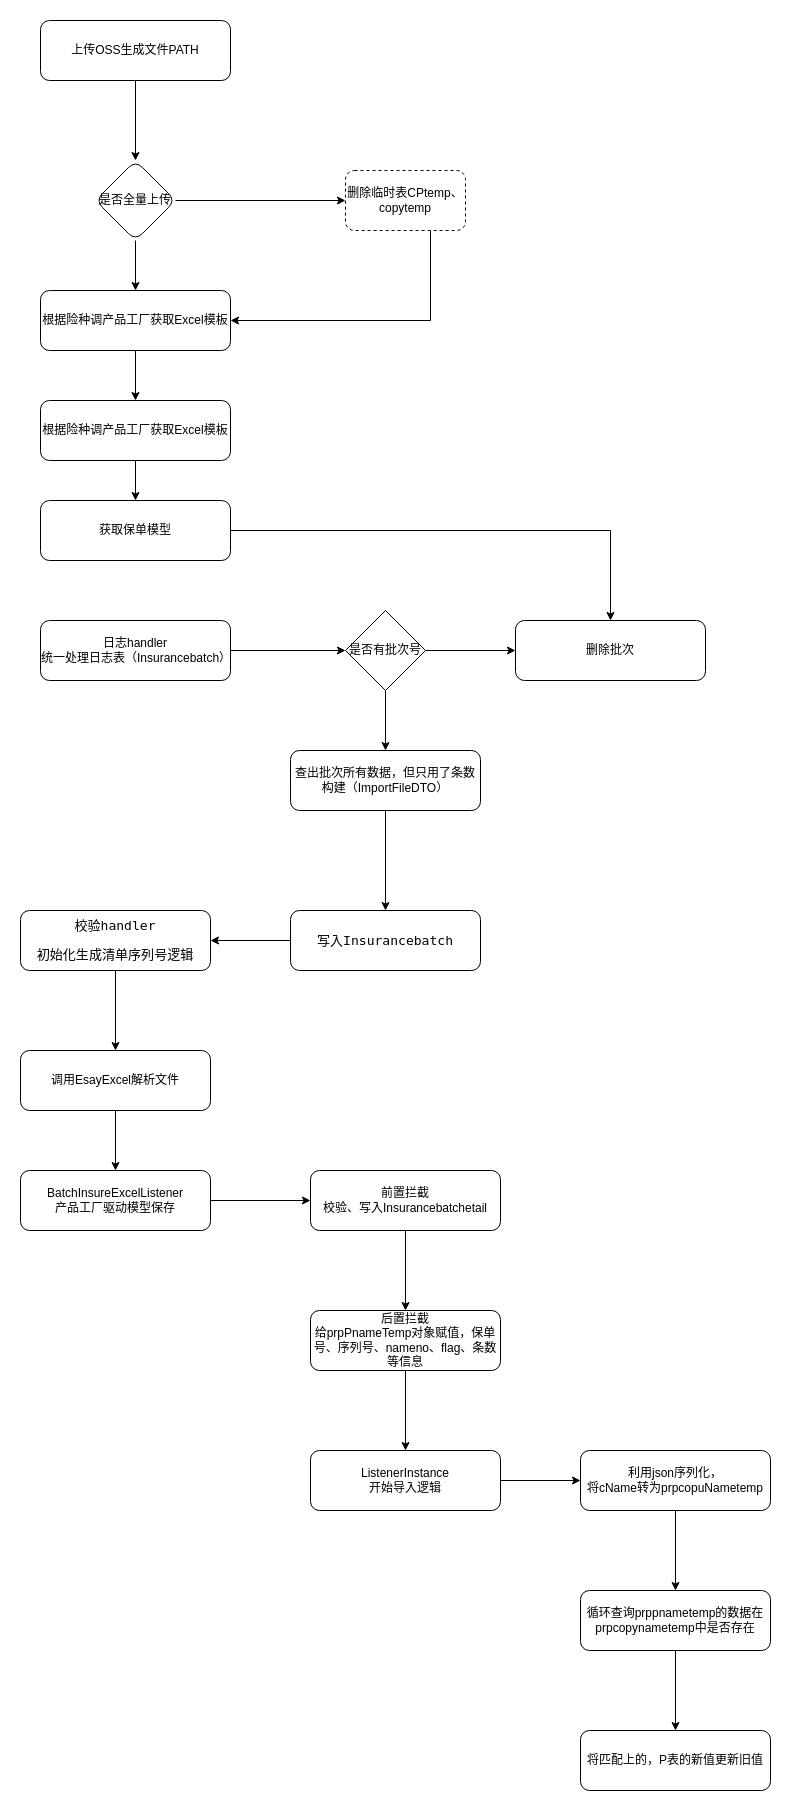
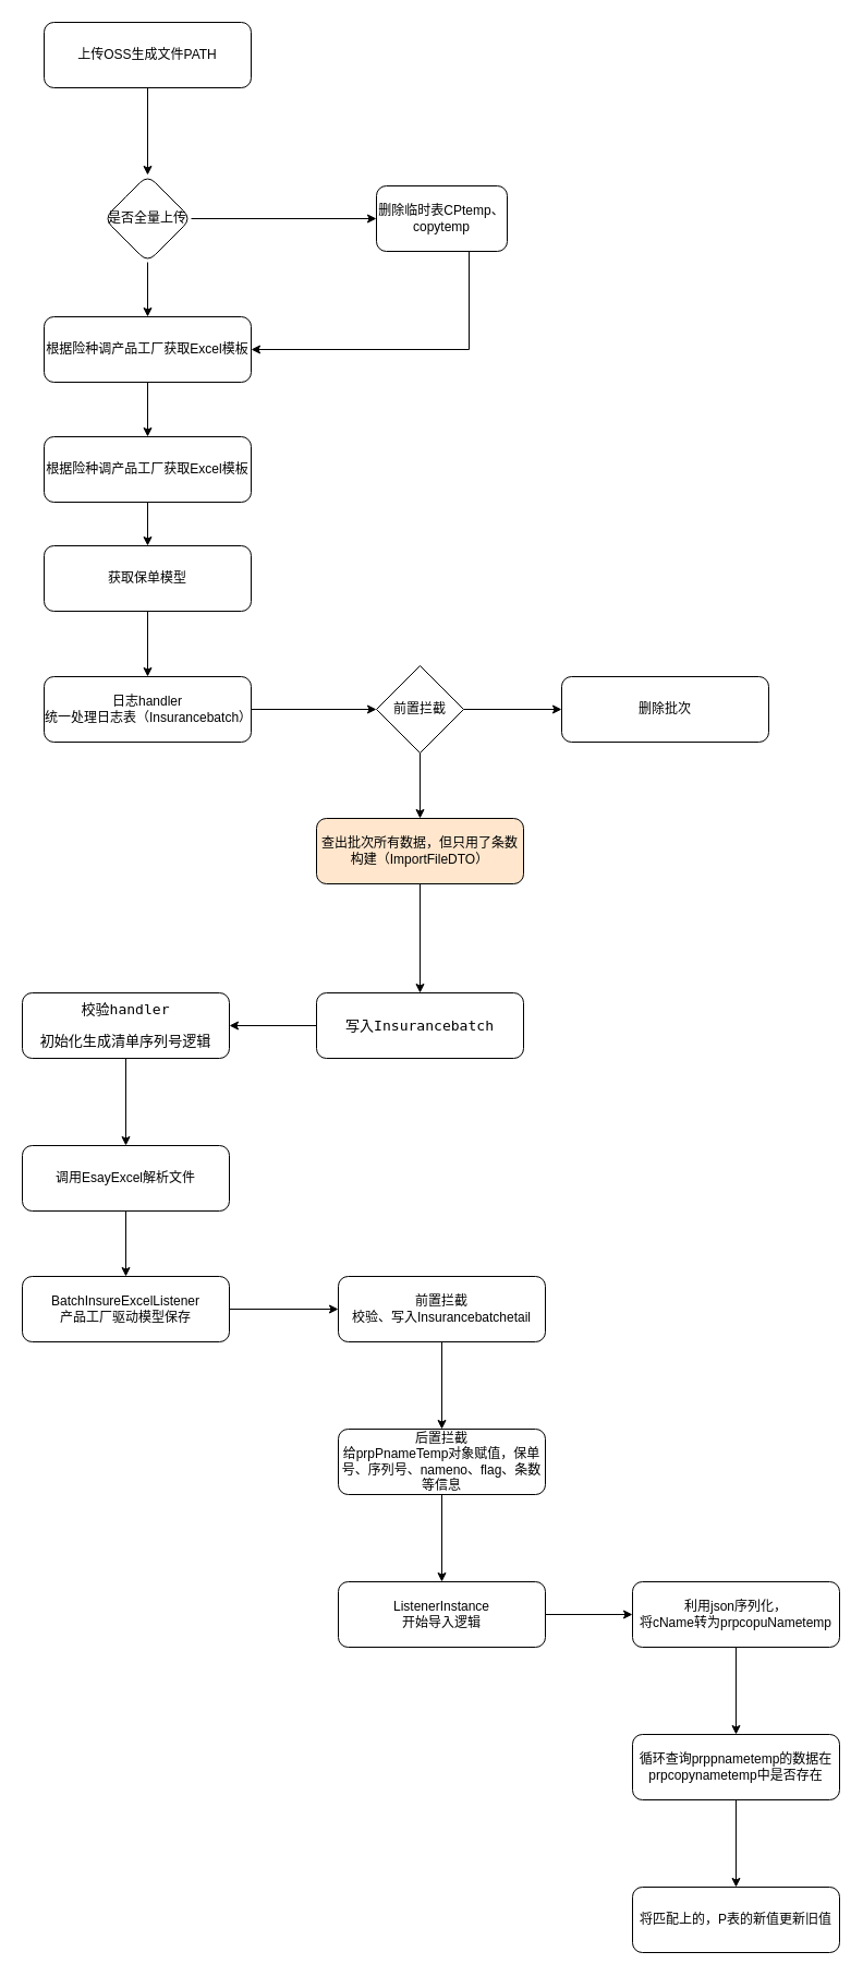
  <mxCell id="0" />
  <mxCell id="1" parent="0" />
  <mxCell id="2" value="" style="edgeStyle=orthogonalEdgeStyle;rounded=0;orthogonalLoop=1;jettySize=auto;html=1;" edge="1" parent="1" source="3" target="36"><mxGeometry relative="1" as="geometry" /></mxCell>
  <mxCell id="3" value="上传OSS生成文件PATH" style="rounded=1;whiteSpace=wrap;html=1;" vertex="1" parent="1"><mxGeometry x="40" y="20" width="190" height="60" as="geometry" /></mxCell>
  <mxCell id="4" value="" style="edgeStyle=orthogonalEdgeStyle;rounded=0;orthogonalLoop=1;jettySize=auto;html=1;" edge="1" parent="1" source="5" target="7"><mxGeometry relative="1" as="geometry" /></mxCell>
  <mxCell id="5" value="根据险种调产品工厂获取Excel模板" style="rounded=1;whiteSpace=wrap;html=1;" vertex="1" parent="1"><mxGeometry x="40" y="290" width="190" height="60" as="geometry" /></mxCell>
  <mxCell id="6" value="" style="edgeStyle=orthogonalEdgeStyle;rounded=0;orthogonalLoop=1;jettySize=auto;html=1;" edge="1" parent="1" source="7" target="9"><mxGeometry relative="1" as="geometry" /></mxCell>
  <mxCell id="7" value="根据险种调产品工厂获取Excel模板" style="rounded=1;whiteSpace=wrap;html=1;" vertex="1" parent="1"><mxGeometry x="40" y="400" width="190" height="60" as="geometry" /></mxCell>
- <mxCell id="8" value="" style="edgeStyle=orthogonalEdgeStyle;rounded=0;orthogonalLoop=1;jettySize=auto;html=1;" edge="1" parent="1" source="9" target="15"><mxGeometry relative="1" as="geometry" /></mxCell>
+ <mxCell id="8" value="" style="edgeStyle=orthogonalEdgeStyle;rounded=0;orthogonalLoop=1;jettySize=auto;html=1;" edge="1" parent="1" source="9" target="11"><mxGeometry relative="1" as="geometry" /></mxCell>
  <mxCell id="9" value="获取保单模型" style="rounded=1;whiteSpace=wrap;html=1;" vertex="1" parent="1"><mxGeometry x="40" y="500" width="190" height="60" as="geometry" /></mxCell>
  <mxCell id="10" value="" style="edgeStyle=orthogonalEdgeStyle;rounded=0;orthogonalLoop=1;jettySize=auto;html=1;" edge="1" parent="1" source="11" target="14"><mxGeometry relative="1" as="geometry" /></mxCell>
  <mxCell id="11" value="&lt;div&gt;日志handler&lt;/div&gt;统一处理日志表（Insurancebatch）" style="rounded=1;whiteSpace=wrap;html=1;" vertex="1" parent="1"><mxGeometry x="40" y="620" width="190" height="60" as="geometry" /></mxCell>
  <mxCell id="12" value="" style="edgeStyle=orthogonalEdgeStyle;rounded=0;orthogonalLoop=1;jettySize=auto;html=1;" edge="1" parent="1" source="14" target="15"><mxGeometry relative="1" as="geometry" /></mxCell>
  <mxCell id="13" value="" style="edgeStyle=orthogonalEdgeStyle;rounded=0;orthogonalLoop=1;jettySize=auto;html=1;" edge="1" parent="1" source="14" target="17"><mxGeometry relative="1" as="geometry" /></mxCell>
- <mxCell id="14" value="是否有批次号" style="rhombus;whiteSpace=wrap;html=1;" vertex="1" parent="1"><mxGeometry x="345" y="610" width="80" height="80" as="geometry" /></mxCell>
+ <mxCell id="14" value="前置拦截" style="rhombus;whiteSpace=wrap;html=1;" vertex="1" parent="1"><mxGeometry x="345" y="610" width="80" height="80" as="geometry" /></mxCell>
  <mxCell id="15" value="删除批次" style="rounded=1;whiteSpace=wrap;html=1;" vertex="1" parent="1"><mxGeometry x="515" y="620" width="190" height="60" as="geometry" /></mxCell>
  <mxCell id="16" value="" style="edgeStyle=orthogonalEdgeStyle;rounded=0;orthogonalLoop=1;jettySize=auto;html=1;" edge="1" parent="1" source="17" target="19"><mxGeometry relative="1" as="geometry" /></mxCell>
- <mxCell id="17" value="查出批次所有数据，但只用了条数&lt;div&gt;构建（ImportFileDTO）&lt;/div&gt;" style="rounded=1;whiteSpace=wrap;html=1;" vertex="1" parent="1"><mxGeometry x="290" y="750" width="190" height="60" as="geometry" /></mxCell>
+ <mxCell id="17" value="查出批次所有数据，但只用了条数&lt;div&gt;构建（ImportFileDTO）&lt;/div&gt;" style="rounded=1;whiteSpace=wrap;html=1;fillColor=#ffe6cc;" vertex="1" parent="1"><mxGeometry x="290" y="750" width="190" height="60" as="geometry" /></mxCell>
  <mxCell id="18" value="" style="edgeStyle=orthogonalEdgeStyle;rounded=0;orthogonalLoop=1;jettySize=auto;html=1;" edge="1" parent="1" source="19" target="21"><mxGeometry relative="1" as="geometry" /></mxCell>
  <mxCell id="19" value="&lt;pre style=&quot;font-family: &amp;quot;JetBrains Mono&amp;quot;, monospace; font-size: 9.8pt;&quot;&gt;&lt;span style=&quot;background-color: rgb(255, 255, 255);&quot;&gt;写入Insurancebatch&lt;/span&gt;&lt;span style=&quot;color: rgb(169, 183, 198); background-color: rgb(43, 43, 43);&quot;&gt;&lt;br&gt;&lt;/span&gt;&lt;/pre&gt;" style="rounded=1;whiteSpace=wrap;html=1;" vertex="1" parent="1"><mxGeometry x="290" y="910" width="190" height="60" as="geometry" /></mxCell>
  <mxCell id="20" value="" style="edgeStyle=orthogonalEdgeStyle;rounded=0;orthogonalLoop=1;jettySize=auto;html=1;" edge="1" parent="1" source="21" target="23"><mxGeometry relative="1" as="geometry" /></mxCell>
  <mxCell id="21" value="&lt;pre style=&quot;font-family: &amp;quot;JetBrains Mono&amp;quot;, monospace; font-size: 9.8pt;&quot;&gt;&lt;span style=&quot;background-color: rgb(255, 255, 255);&quot;&gt;校验handler&lt;/span&gt;&lt;span style=&quot;color: rgb(169, 183, 198); background-color: rgb(43, 43, 43);&quot;&gt;&lt;br&gt;&lt;/span&gt;&lt;/pre&gt;&lt;pre style=&quot;font-family: &amp;quot;JetBrains Mono&amp;quot;, monospace; font-size: 9.8pt;&quot;&gt;&lt;span style=&quot;background-color: rgb(255, 255, 255);&quot;&gt;初始化生成清单序列号逻辑&lt;/span&gt;&lt;/pre&gt;" style="rounded=1;whiteSpace=wrap;html=1;" vertex="1" parent="1"><mxGeometry x="20" y="910" width="190" height="60" as="geometry" /></mxCell>
  <mxCell id="22" value="" style="edgeStyle=orthogonalEdgeStyle;rounded=0;orthogonalLoop=1;jettySize=auto;html=1;" edge="1" parent="1" source="23" target="25"><mxGeometry relative="1" as="geometry" /></mxCell>
  <mxCell id="23" value="&lt;span style=&quot;background-color: rgb(255, 255, 255);&quot;&gt;调用EsayExcel解析文件&lt;/span&gt;" style="rounded=1;whiteSpace=wrap;html=1;" vertex="1" parent="1"><mxGeometry x="20" y="1050" width="190" height="60" as="geometry" /></mxCell>
  <mxCell id="24" value="" style="edgeStyle=orthogonalEdgeStyle;rounded=0;orthogonalLoop=1;jettySize=auto;html=1;" edge="1" parent="1" source="25" target="27"><mxGeometry relative="1" as="geometry" /></mxCell>
  <mxCell id="25" value="BatchInsureExcelListener&lt;div&gt;产品工厂驱动模型保存&lt;br&gt;&lt;/div&gt;" style="rounded=1;whiteSpace=wrap;html=1;" vertex="1" parent="1"><mxGeometry x="20" y="1170" width="190" height="60" as="geometry" /></mxCell>
  <mxCell id="26" value="" style="edgeStyle=orthogonalEdgeStyle;rounded=0;orthogonalLoop=1;jettySize=auto;html=1;" edge="1" parent="1" source="27" target="29"><mxGeometry relative="1" as="geometry" /></mxCell>
  <mxCell id="27" value="前置拦截&lt;div&gt;校验、写入Insurancebatchetail&lt;/div&gt;" style="rounded=1;whiteSpace=wrap;html=1;" vertex="1" parent="1"><mxGeometry x="310" y="1170" width="190" height="60" as="geometry" /></mxCell>
  <mxCell id="28" value="" style="edgeStyle=orthogonalEdgeStyle;rounded=0;orthogonalLoop=1;jettySize=auto;html=1;" edge="1" parent="1" source="29" target="31"><mxGeometry relative="1" as="geometry" /></mxCell>
  <mxCell id="29" value="后置拦截&lt;div&gt;给prpPnameTemp对象赋值，保单号、序列号、nameno、flag、条数等信息&lt;/div&gt;" style="rounded=1;whiteSpace=wrap;html=1;" vertex="1" parent="1"><mxGeometry x="310" y="1310" width="190" height="60" as="geometry" /></mxCell>
  <mxCell id="30" value="" style="edgeStyle=orthogonalEdgeStyle;rounded=0;orthogonalLoop=1;jettySize=auto;html=1;" edge="1" parent="1" source="31" target="33"><mxGeometry relative="1" as="geometry" /></mxCell>
  <mxCell id="31" value="ListenerInstance&lt;br&gt;开始导入逻辑" style="rounded=1;whiteSpace=wrap;html=1;" vertex="1" parent="1"><mxGeometry x="310" y="1450" width="190" height="60" as="geometry" /></mxCell>
  <mxCell id="32" value="" style="edgeStyle=orthogonalEdgeStyle;rounded=0;orthogonalLoop=1;jettySize=auto;html=1;" edge="1" parent="1" source="33" target="40"><mxGeometry relative="1" as="geometry" /></mxCell>
  <mxCell id="33" value="利用json序列化，&lt;div&gt;将cName转为prpcopuNametemp&lt;/div&gt;" style="rounded=1;whiteSpace=wrap;html=1;" vertex="1" parent="1"><mxGeometry x="580" y="1450" width="190" height="60" as="geometry" /></mxCell>
  <mxCell id="34" value="" style="edgeStyle=orthogonalEdgeStyle;rounded=0;orthogonalLoop=1;jettySize=auto;html=1;" edge="1" parent="1" source="36" target="38"><mxGeometry relative="1" as="geometry" /></mxCell>
  <mxCell id="35" value="" style="edgeStyle=orthogonalEdgeStyle;rounded=0;orthogonalLoop=1;jettySize=auto;html=1;" edge="1" parent="1" source="36" target="5"><mxGeometry relative="1" as="geometry" /></mxCell>
  <mxCell id="36" value="是否全量上传" style="rhombus;whiteSpace=wrap;html=1;rounded=1;" vertex="1" parent="1"><mxGeometry x="95" y="160" width="80" height="80" as="geometry" /></mxCell>
  <mxCell id="37" style="edgeStyle=orthogonalEdgeStyle;rounded=0;orthogonalLoop=1;jettySize=auto;html=1;" edge="1" parent="1" source="38" target="5"><mxGeometry relative="1" as="geometry"><Array as="points"><mxPoint x="430" y="320" /></Array></mxGeometry></mxCell>
- <mxCell id="38" value="删除临时表CPtemp、copytemp" style="whiteSpace=wrap;html=1;rounded=1;dashed=1;" vertex="1" parent="1"><mxGeometry x="345" y="170" width="120" height="60" as="geometry" /></mxCell>
+ <mxCell id="38" value="删除临时表CPtemp、copytemp" style="whiteSpace=wrap;html=1;rounded=1;" vertex="1" parent="1"><mxGeometry x="345" y="170" width="120" height="60" as="geometry" /></mxCell>
  <mxCell id="39" value="" style="edgeStyle=orthogonalEdgeStyle;rounded=0;orthogonalLoop=1;jettySize=auto;html=1;" edge="1" parent="1" source="40" target="41"><mxGeometry relative="1" as="geometry" /></mxCell>
  <mxCell id="40" value="循环查询prppnametemp的数据在&lt;div&gt;prpcopynametemp中是否存在&lt;/div&gt;" style="rounded=1;whiteSpace=wrap;html=1;" vertex="1" parent="1"><mxGeometry x="580" y="1590" width="190" height="60" as="geometry" /></mxCell>
  <mxCell id="41" value="将匹配上的，P表的新值更新旧值" style="rounded=1;whiteSpace=wrap;html=1;" vertex="1" parent="1"><mxGeometry x="580" y="1730" width="190" height="60" as="geometry" /></mxCell>
